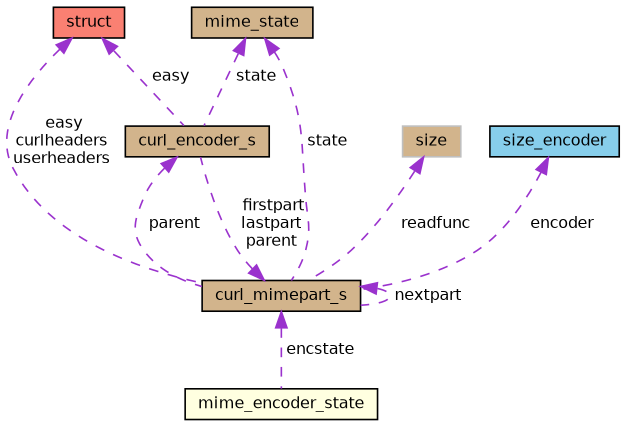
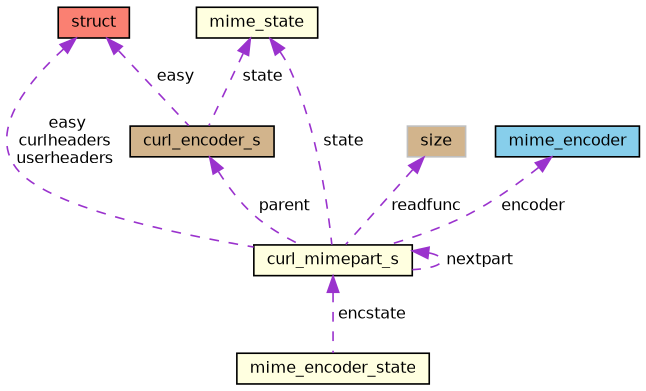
  digraph {
    node [color=black fillcolor=tan fontname=Helvetica fontsize=10 shape=record style=filled]
    edge [color=darkorchid3 dir=back fontname=Helvetica fontsize=10 labelfontname=Helvetica labelfontsize=10 style=dashed]
    n1 [fontcolor=black height=0.2 label=curl_encoder_s width=0.4]
-   n2 [height=0.2 label=curl_mimepart_s width=0.4]
+   n2 [fillcolor=lightyellow height=0.2 label=curl_mimepart_s width=0.4]
    n3 [fillcolor=lightyellow height=0.2 label=mime_encoder_state width=0.4]
    n4 [fillcolor=salmon height=0.2 label=struct width=0.4]
-   n5 [height=0.2 label=mime_state width=0.4]
+   n5 [fillcolor=lightyellow height=0.2 label=mime_state width=0.4]
    n6 [color=grey75 height=0.2 label=size width=0.4]
-   n7 [fillcolor=skyblue height=0.2 label=size_encoder width=0.4]
+   n7 [fillcolor=skyblue height=0.2 label=mime_encoder width=0.4]
    n1 -> n2 [label=" parent"]
-   n2 -> n1 [label=" firstpart\nlastpart\nparent"]
    n2 -> n2 [label=" nextpart"]
    n2 -> n3 [label=" encstate"]
    n4 -> n1 [label=" easy"]
    n4 -> n2 [label=" easy\ncurlheaders\nuserheaders"]
    n5 -> n1 [label=" state"]
    n5 -> n2 [label=" state"]
    n6 -> n2 [label=" readfunc"]
    n7 -> n2 [label=" encoder"]
  }
